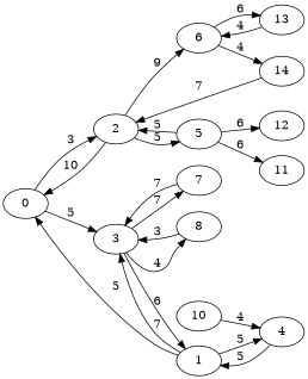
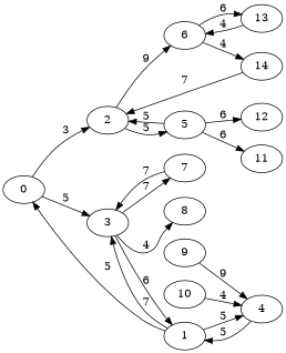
  strict digraph {
    rankdir=LR
    0
    2
    3
    1
    4
    5
    6
    7
    8
    11
    12
    13
    14
+   9
    10
    0 -> 2 [label=3]
    0 -> 3 [label=5]
-   2 -> 0 [label=10]
    2 -> 5 [label=5]
    2 -> 6 [label=9]
    3 -> 1 [label=6]
    3 -> 7 [label=7]
    3 -> 8 [label=4]
    1 -> 0 [label=5]
    1 -> 3 [label=7]
    1 -> 4 [label=5]
    4 -> 1 [label=5]
    5 -> 2 [label=5]
    5 -> 11 [label=6]
    5 -> 12 [label=6]
    6 -> 13 [label=6]
    6 -> 14 [label=4]
    7 -> 3 [label=7]
-   8 -> 3 [label=3]
    13 -> 6 [label=4]
    14 -> 2 [label=7]
+   9 -> 4 [label=9]
    10 -> 4 [label=4]
  }
